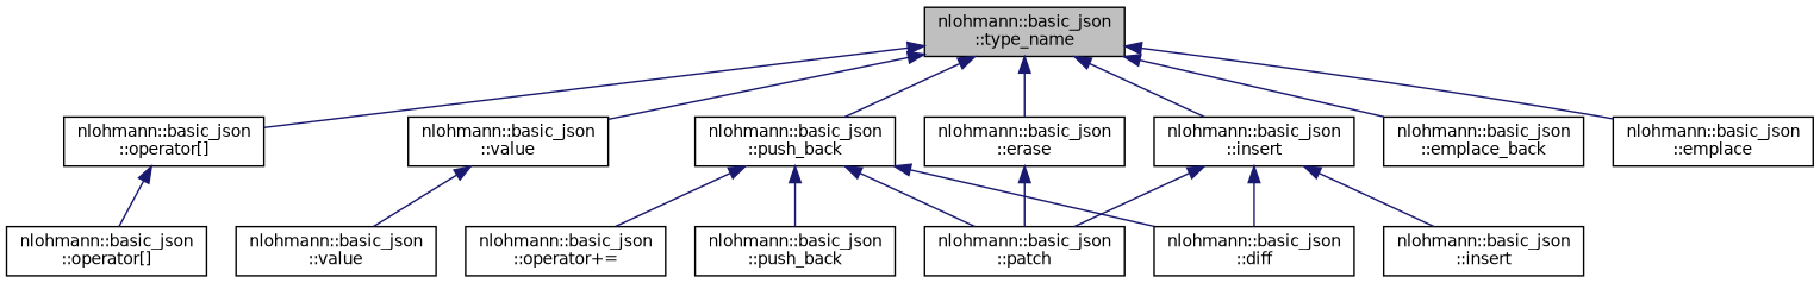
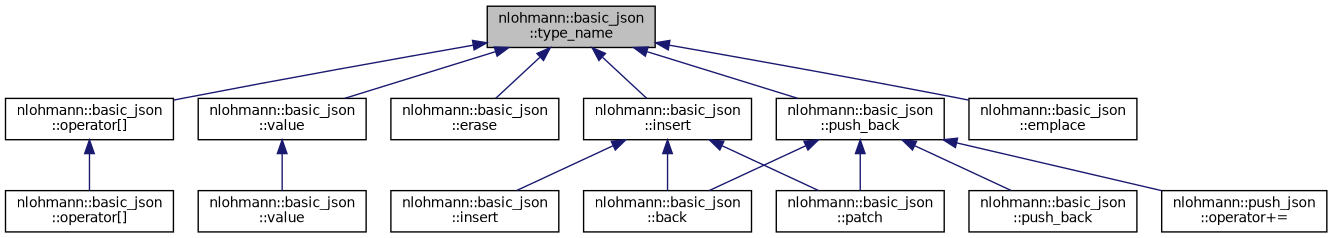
  digraph {
    rankdir=TB
    node [color=black fillcolor=white fontname=Helvetica fontsize=10 shape=record style=filled]
    edge [color=midnightblue dir=back fontname=Helvetica fontsize=10 labelfontname=Helvetica labelfontsize=10 style=solid]
    n1 [fillcolor=grey75 fontcolor=black height=0.2 label="nlohmann::basic_json\l::type_name" width=0.4]
    n2 [height=0.2 label="nlohmann::basic_json\l::operator[]" width=0.4]
    n3 [height=0.2 label="nlohmann::basic_json\l::value" width=0.4]
    n4 [height=0.2 label="nlohmann::basic_json\l::erase" width=0.4]
    n5 [height=0.2 label="nlohmann::basic_json\l::push_back" width=0.4]
-   n6 [height=0.2 label="nlohmann::basic_json\l::emplace_back" width=0.4]
    n7 [height=0.2 label="nlohmann::basic_json\l::emplace" width=0.4]
    n8 [height=0.2 label="nlohmann::basic_json\l::insert" width=0.4]
    n9 [height=0.2 label="nlohmann::basic_json\l::operator[]" width=0.4]
    n10 [height=0.2 label="nlohmann::basic_json\l::value" width=0.4]
    n11 [height=0.2 label="nlohmann::basic_json\l::patch" width=0.4]
-   n12 [height=0.2 label="nlohmann::basic_json\l::operator+=" width=0.4]
+   n12 [height=0.2 label="nlohmann::push_json\l::operator+=" width=0.4]
    n13 [height=0.2 label="nlohmann::basic_json\l::push_back" width=0.4]
-   n14 [height=0.2 label="nlohmann::basic_json\l::diff" width=0.4]
+   n14 [height=0.2 label="nlohmann::basic_json\l::back" width=0.4]
    n15 [height=0.2 label="nlohmann::basic_json\l::insert" width=0.4]
    n1 -> n2
    n1 -> n3
    n1 -> n4
    n1 -> n5
-   n1 -> n6
    n1 -> n7
    n1 -> n8
    n2 -> n9
    n3 -> n10
-   n4 -> n11
    n5 -> n11
    n5 -> n12
    n5 -> n13
    n5 -> n14
    n8 -> n11
    n8 -> n14
    n8 -> n15
  }
